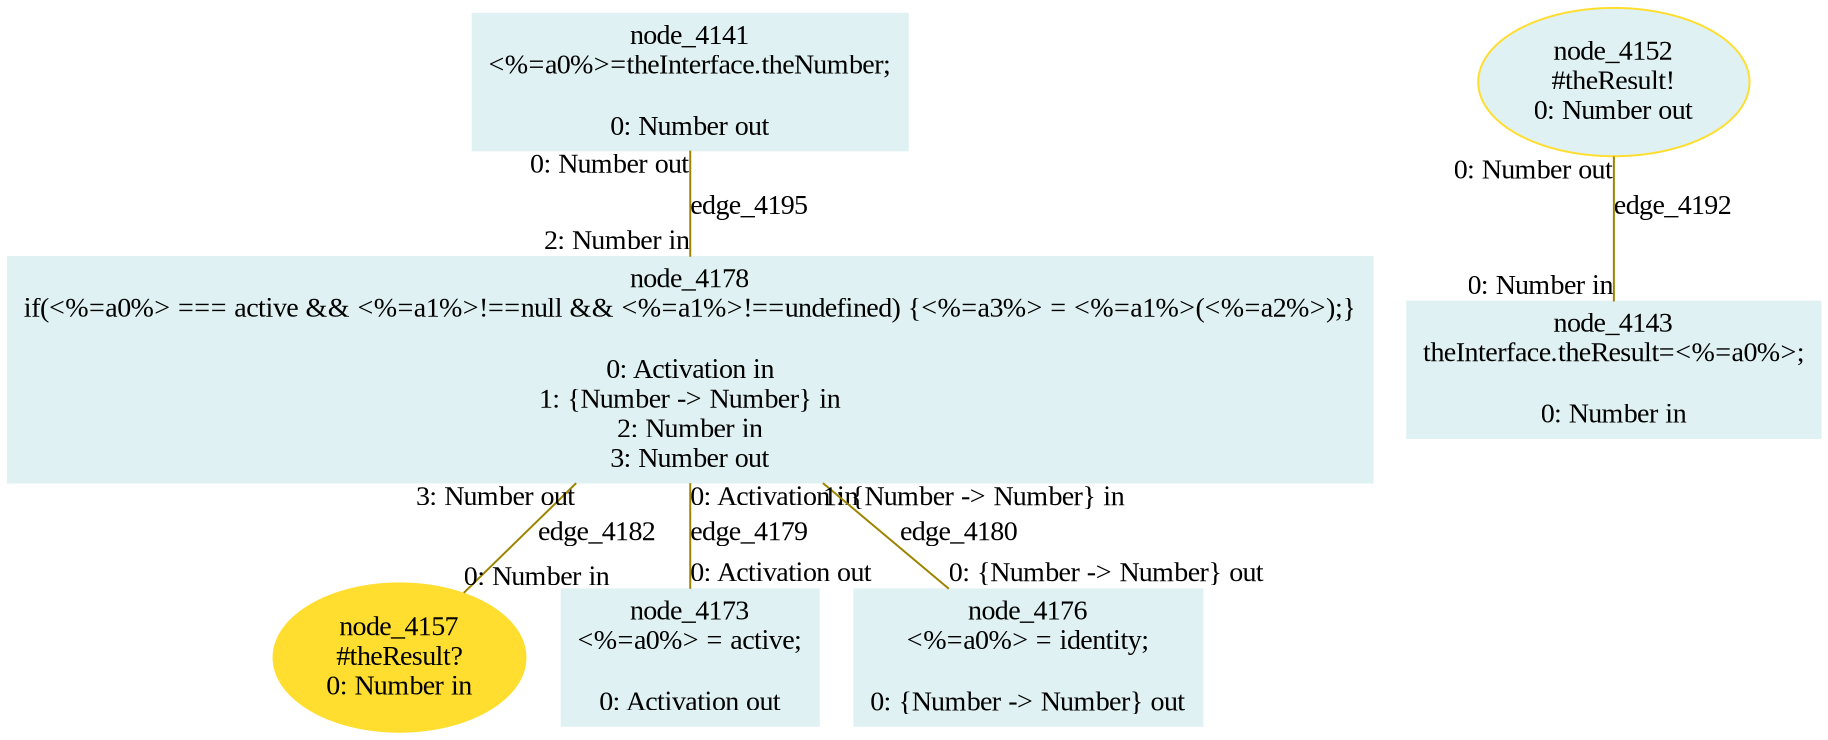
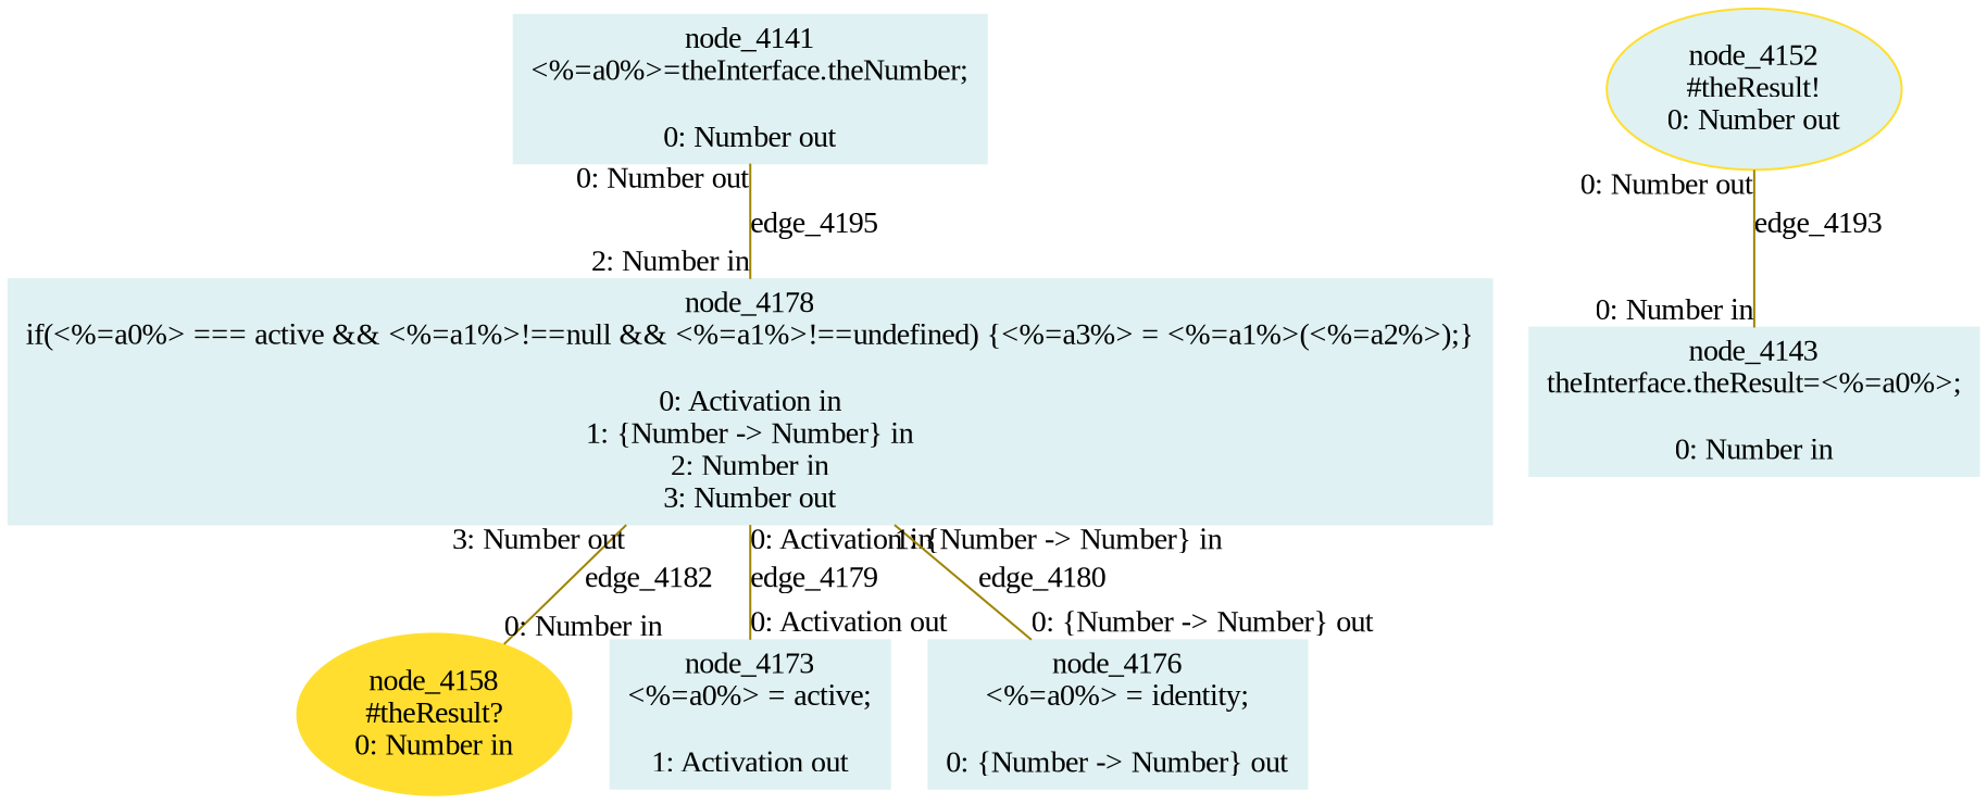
  digraph {
    fontname="Liberation Serif"
    node [color="#dff1f2" fontname="Liberation Serif" shape=box style=filled]
    edge [arrowHead=none arrowsize=1 color="#9d8400" dir=none fontname="Liberation Serif" headlabel="0: Number in" taillabel="0: Number out"]
    n1 [label="node_4141\n<%=a0%>=theInterface.theNumber;\n\n0: Number out"]
    n2 [label="node_4178\nif(<%=a0%> === active && <%=a1%>!==null && <%=a1%>!==undefined) {<%=a3%> = <%=a1%>(<%=a2%>);}\n\n0: Activation in\n1: {Number -> Number} in\n2: Number in\n3: Number out"]
-   n3 [color="#ffde2f" label="node_4157\n#theResult?\n0: Number in" shape=ellipse]
-   n4 [label="node_4173\n<%=a0%> = active;\n\n0: Activation out"]
+   n3 [color="#ffde2f" label="node_4158\n#theResult?\n0: Number in" shape=ellipse]
+   n4 [label="node_4173\n<%=a0%> = active;\n\n1: Activation out"]
    n5 [label="node_4176\n<%=a0%> = identity;\n\n0: {Number -> Number} out"]
    n6 [label="node_4143\ntheInterface.theResult=<%=a0%>;\n\n0: Number in"]
    n7 [color="#ffde2f" fillcolor="#dff1f2" label="node_4152\n#theResult!\n0: Number out" shape=ellipse]
    n1 -> n2 [headlabel="2: Number in" label=edge_4195]
    n2 -> n3 [label=edge_4182 taillabel="3: Number out"]
    n2 -> n4 [headlabel="0: Activation out" label=edge_4179 taillabel="0: Activation in"]
    n2 -> n5 [headlabel="0: {Number -> Number} out" label=edge_4180 taillabel="1: {Number -> Number} in"]
-   n7 -> n6 [label=edge_4192]
+   n7 -> n6 [label=edge_4193]
  }
